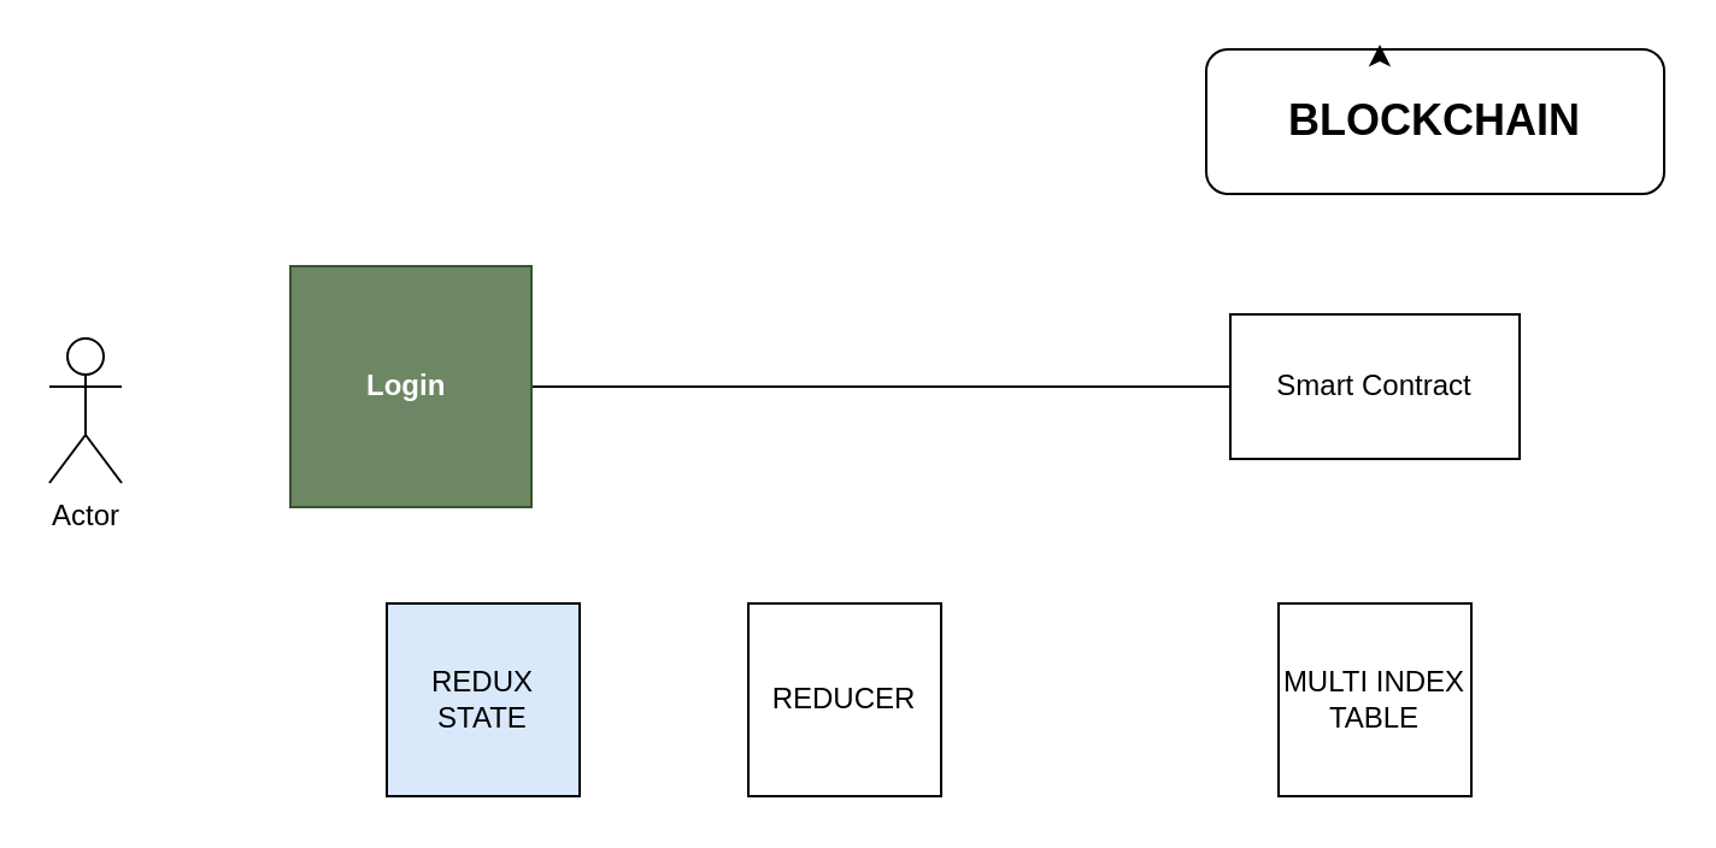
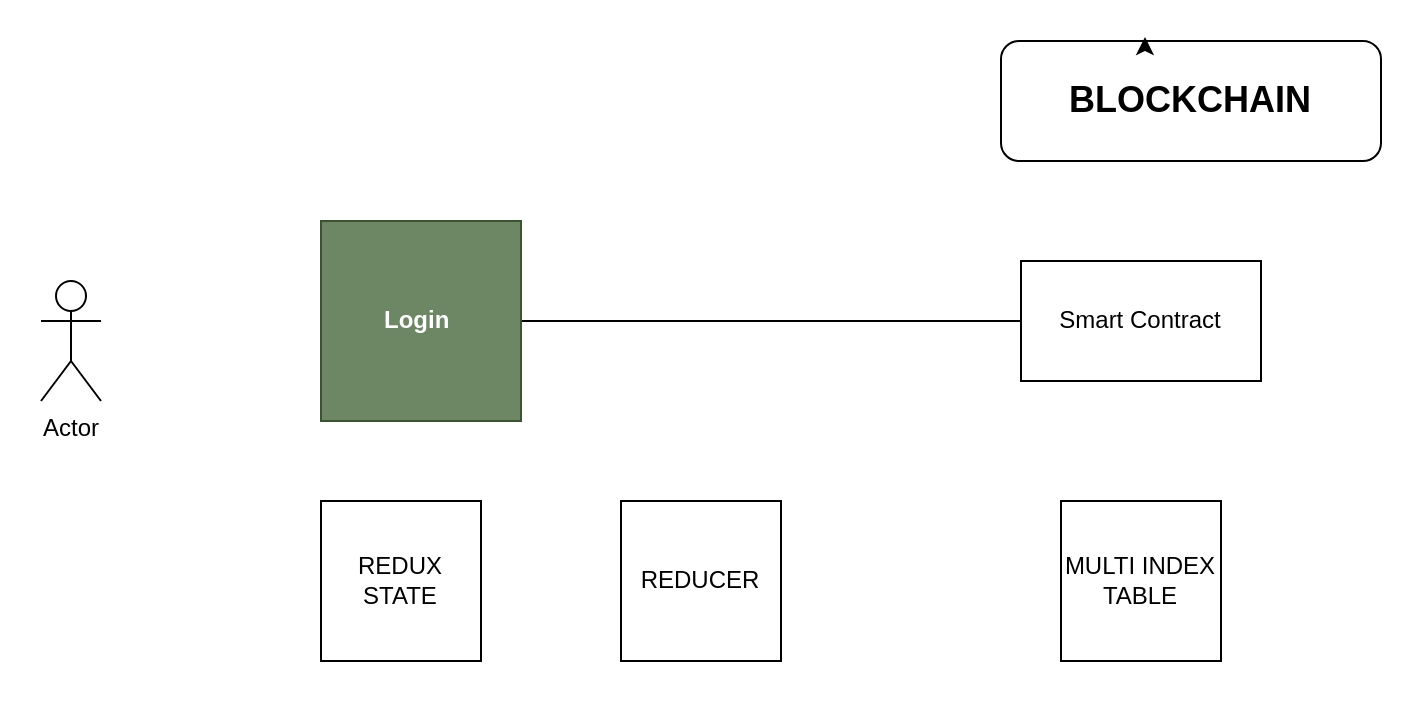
  <mxCell id="0" />
  <mxCell id="1" parent="0" />
  <mxCell id="2" style="edgeStyle=orthogonalEdgeStyle;rounded=0;orthogonalLoop=1;jettySize=auto;html=1;entryX=0;entryY=0.5;entryDx=0;entryDy=0;endArrow=none;" edge="1" parent="1" source="3" target="4"><mxGeometry relative="1" as="geometry"><mxPoint x="400" y="160" as="targetPoint" /></mxGeometry></mxCell>
- <mxCell id="3" value="&lt;h4&gt;Login&amp;nbsp;&lt;/h4&gt;" style="whiteSpace=wrap;html=1;aspect=fixed;fillColor=#6d8764;strokeColor=#3A5431;fontColor=#ffffff;" vertex="1" parent="1"><mxGeometry x="120" y="110" width="100" height="100" as="geometry" /></mxCell>
+ <mxCell id="3" value="&lt;h4&gt;Login&amp;nbsp;&lt;/h4&gt;" style="whiteSpace=wrap;html=1;aspect=fixed;fillColor=#6d8764;strokeColor=#3A5431;fontColor=#ffffff;" vertex="1" parent="1"><mxGeometry x="160" y="110" width="100" height="100" as="geometry" /></mxCell>
  <mxCell id="4" value="Smart Contract" style="rounded=0;whiteSpace=wrap;html=1;" vertex="1" parent="1"><mxGeometry x="510" y="130" width="120" height="60" as="geometry" /></mxCell>
  <mxCell id="5" value="Actor" style="shape=umlActor;verticalLabelPosition=bottom;labelBackgroundColor=#ffffff;verticalAlign=top;html=1;outlineConnect=0;" vertex="1" parent="1"><mxGeometry x="20" y="140" width="30" height="60" as="geometry" /></mxCell>
  <mxCell id="6" value="&lt;h2&gt;BLOCKCHAIN&lt;/h2&gt;" style="rounded=1;whiteSpace=wrap;html=1;" vertex="1" parent="1"><mxGeometry x="500" y="20" width="190" height="60" as="geometry" /></mxCell>
  <mxCell id="7" value="MULTI INDEX TABLE" style="whiteSpace=wrap;html=1;aspect=fixed;" vertex="1" parent="1"><mxGeometry x="530" y="250" width="80" height="80" as="geometry" /></mxCell>
- <mxCell id="8" value="REDUX STATE" style="whiteSpace=wrap;html=1;aspect=fixed;fillColor=#dae8fc;" vertex="1" parent="1"><mxGeometry x="160" y="250" width="80" height="80" as="geometry" /></mxCell>
+ <mxCell id="8" value="REDUX STATE" style="whiteSpace=wrap;html=1;aspect=fixed;" vertex="1" parent="1"><mxGeometry x="160" y="250" width="80" height="80" as="geometry" /></mxCell>
  <mxCell id="9" value="REDUCER" style="whiteSpace=wrap;html=1;aspect=fixed;" vertex="1" parent="1"><mxGeometry x="310" y="250" width="80" height="80" as="geometry" /></mxCell>
  <mxCell id="10" style="edgeStyle=orthogonalEdgeStyle;rounded=0;orthogonalLoop=1;jettySize=auto;html=1;exitX=0.5;exitY=0;exitDx=0;exitDy=0;entryX=0.379;entryY=-0.033;entryDx=0;entryDy=0;entryPerimeter=0;" edge="1" parent="1" source="6" target="6"><mxGeometry relative="1" as="geometry" /></mxCell>
